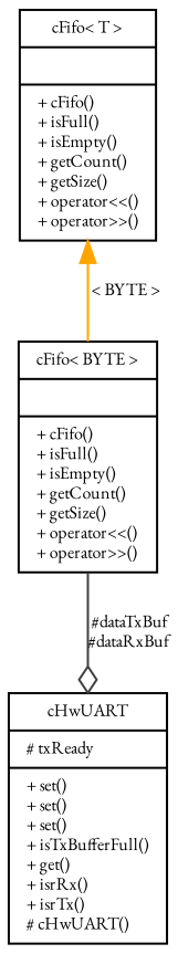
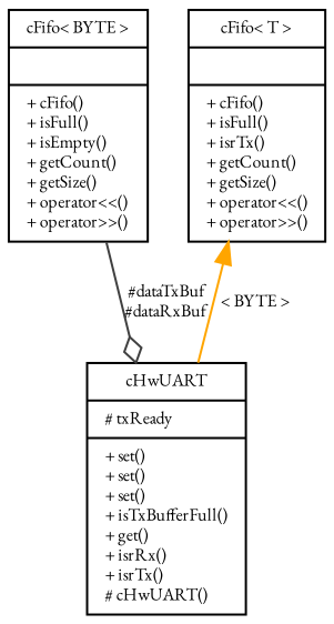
  digraph {
    fontname="EB Garamond"
    node [color=black fillcolor=white fontname="EB Garamond" fontsize=8 shape=record style=filled]
    edge [fontname="EB Garamond" fontsize=8 labelfontname=Sans labelfontsize=8 style=solid]
    n1 [height=0.2 label="{cHwUART\n|# txReady\l|+ set()\l+ set()\l+ set()\l+ isTxBufferFull()\l+ get()\l+ isrRx()\l+ isrTx()\l# cHwUART()\l}" width=0.4]
    n2 [height=0.2 label="{cFifo\< BYTE \>\n||+ cFifo()\l+ isFull()\l+ isEmpty()\l+ getCount()\l+ getSize()\l+ operator\<\<()\l+ operator\>\>()\l}" width=0.4]
-   n3 [height=0.2 label="{cFifo\< T \>\n||+ cFifo()\l+ isFull()\l+ isEmpty()\l+ getCount()\l+ getSize()\l+ operator\<\<()\l+ operator\>\>()\l}" width=0.4]
+   n3 [height=0.2 label="{cFifo\< T \>\n||+ cFifo()\l+ isFull()\l+ isrTx()\l+ getCount()\l+ getSize()\l+ operator\<\<()\l+ operator\>\>()\l}" width=0.4]
    n2 -> n1 [arrowhead=odiamond color=grey25 label=" #dataTxBuf\n#dataRxBuf"]
-   n3 -> n2 [color=orange dir=back label=" \< BYTE \>"]
+   n3 -> n1 [color=orange dir=back label=" \< BYTE \>"]
  }
